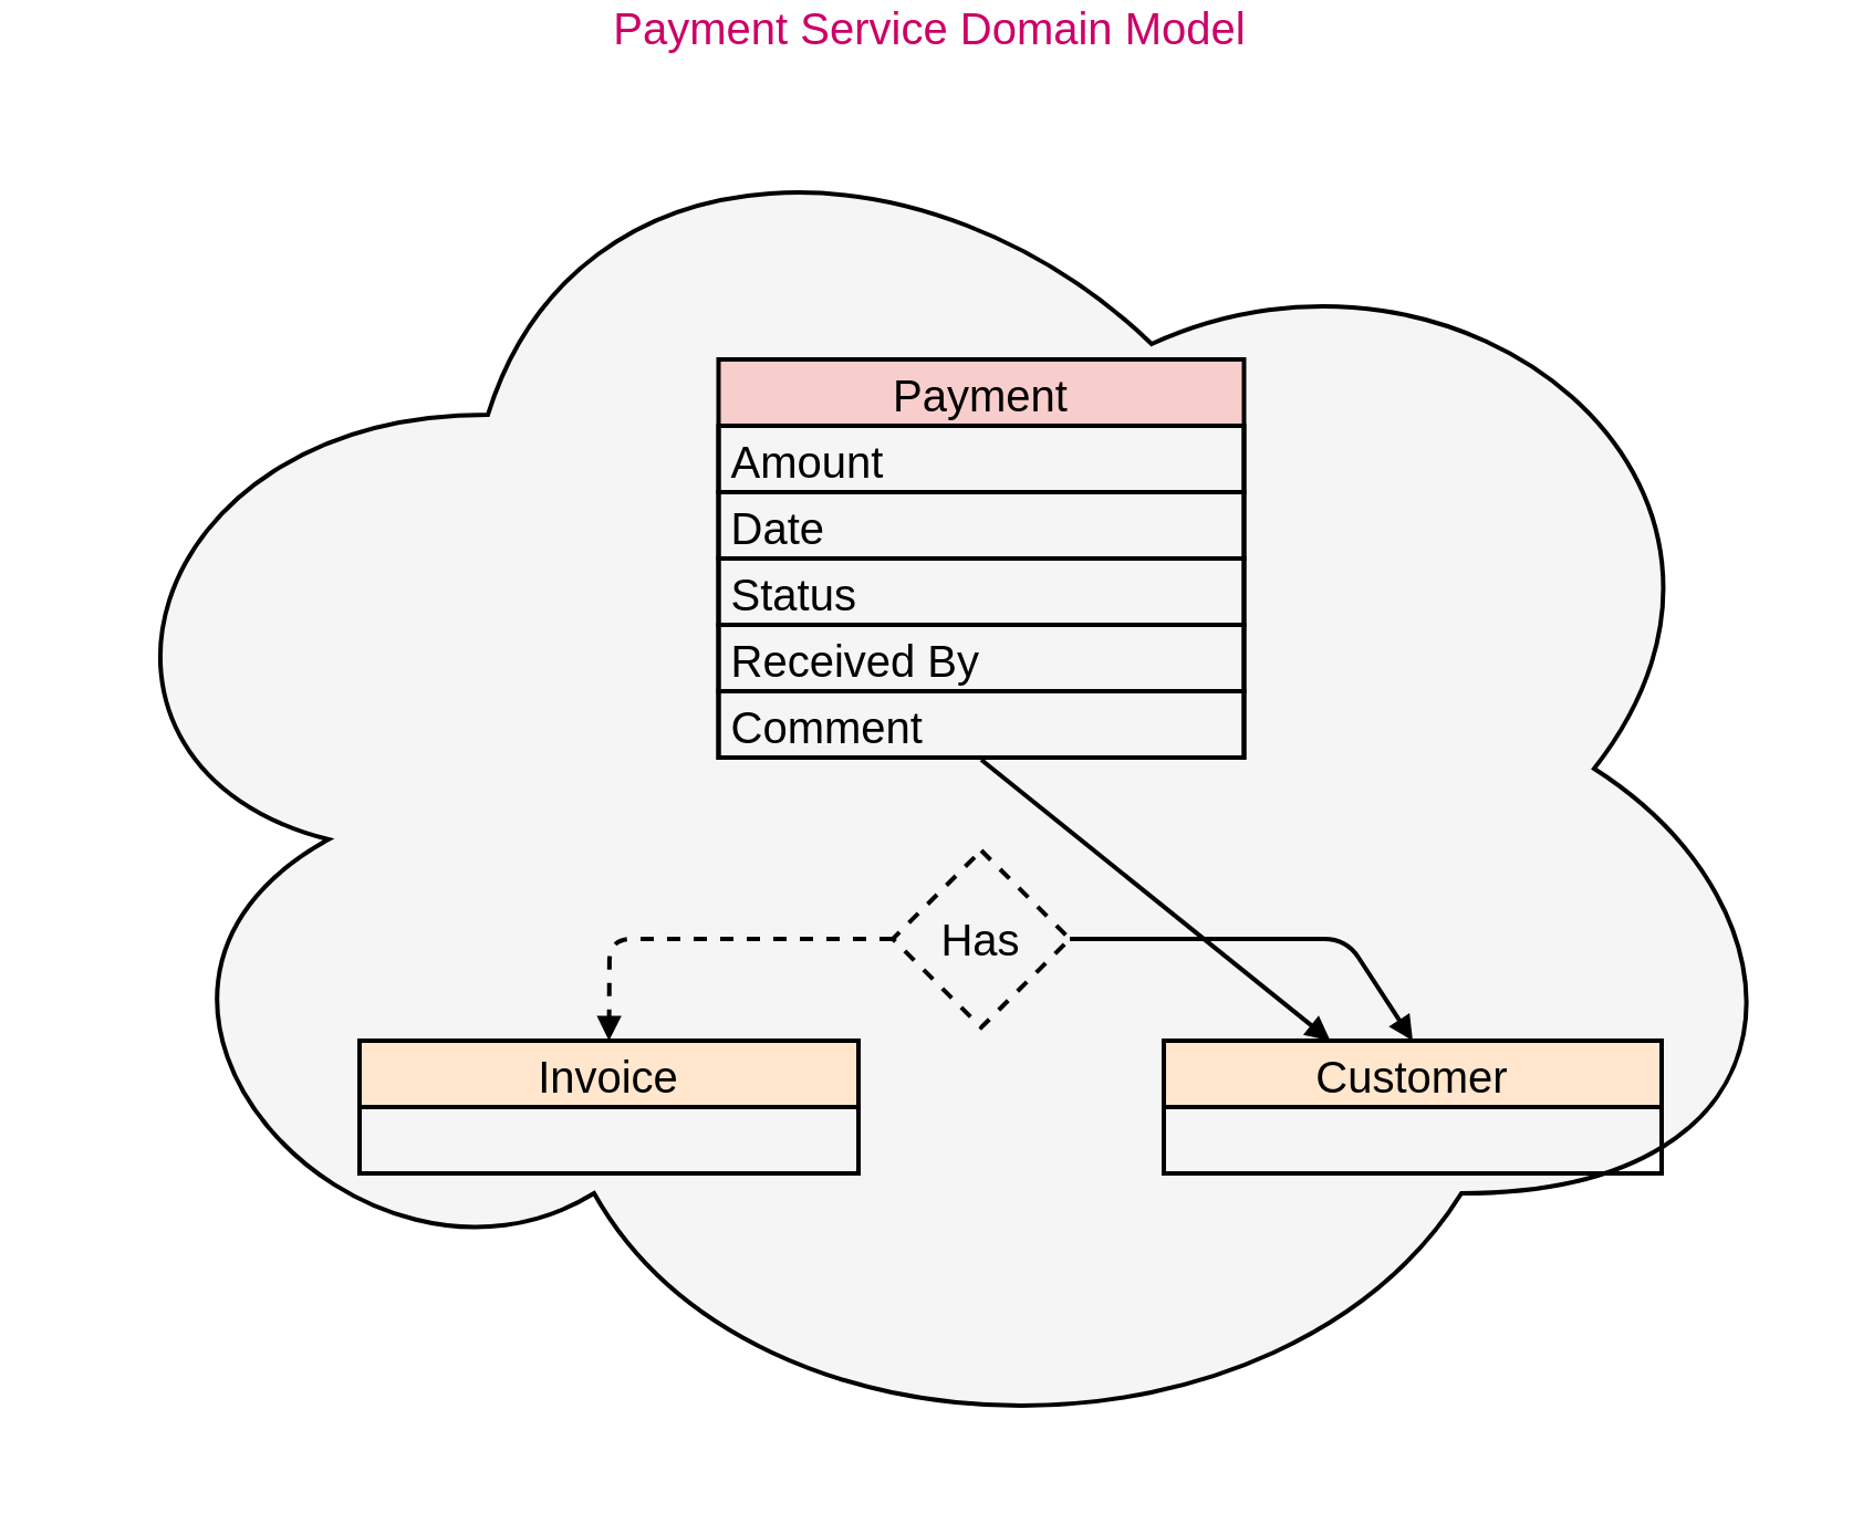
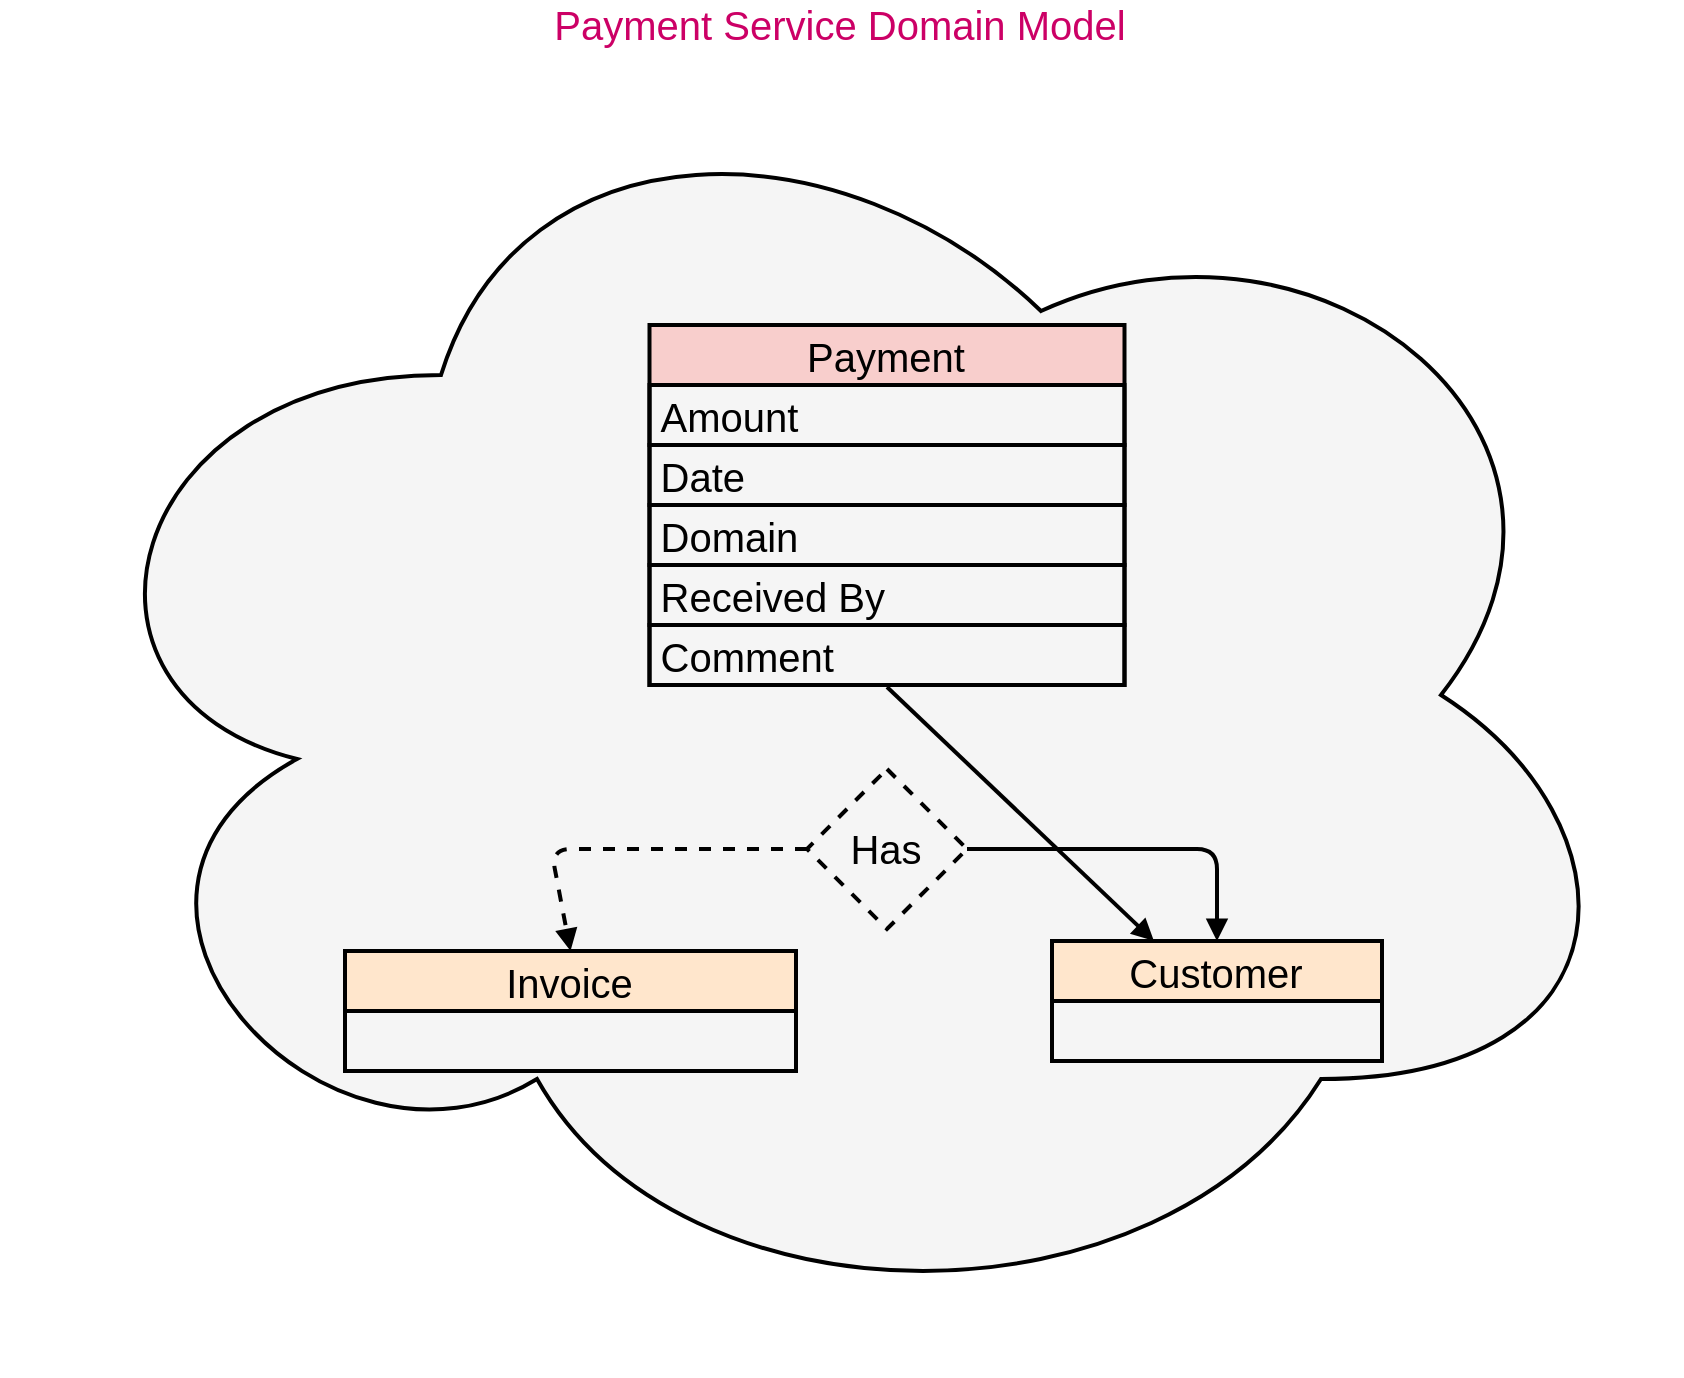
  <mxCell id="0" />
  <mxCell id="1" parent="0" />
  <mxCell id="2" value="Payment Service Domain Model" style="ellipse;shape=cloud;whiteSpace=wrap;html=1;fillColor=#f5f5f5;fontColor=#CC0066;strokeColor=#000000;strokeWidth=2;labelPosition=center;verticalLabelPosition=top;align=center;verticalAlign=bottom;fontSize=20;" parent="1" vertex="1"><mxGeometry x="20" y="20" width="800" height="640" as="geometry" /></mxCell>
  <mxCell id="3" value="Payment" style="swimlane;fontStyle=0;childLayout=stackLayout;horizontal=1;startSize=30;horizontalStack=0;resizeParent=1;resizeParentMax=0;resizeLast=0;collapsible=1;marginBottom=0;fillColor=#f8cecc;strokeColor=#000000;fontSize=20;strokeWidth=2;" parent="1" vertex="1"><mxGeometry x="324.25" y="155" width="237.5" height="180" as="geometry" /></mxCell>
  <mxCell id="4" value="Amount" style="text;strokeColor=#000000;fillColor=none;align=left;verticalAlign=middle;spacingLeft=4;spacingRight=4;overflow=hidden;points=[[0,0.5],[1,0.5]];portConstraint=eastwest;rotatable=0;fontSize=20;strokeWidth=2;" parent="3" vertex="1"><mxGeometry y="30" width="237.5" height="30" as="geometry" /></mxCell>
  <mxCell id="5" value="Date" style="text;strokeColor=#000000;fillColor=none;align=left;verticalAlign=middle;spacingLeft=4;spacingRight=4;overflow=hidden;points=[[0,0.5],[1,0.5]];portConstraint=eastwest;rotatable=0;fontSize=20;strokeWidth=2;" parent="3" vertex="1"><mxGeometry y="60" width="237.5" height="30" as="geometry" /></mxCell>
- <mxCell id="6" value="Status" style="text;strokeColor=#000000;fillColor=none;align=left;verticalAlign=middle;spacingLeft=4;spacingRight=4;overflow=hidden;points=[[0,0.5],[1,0.5]];portConstraint=eastwest;rotatable=0;fontSize=20;strokeWidth=2;" parent="3" vertex="1"><mxGeometry y="90" width="237.5" height="30" as="geometry" /></mxCell>
+ <mxCell id="6" value="Domain" style="text;strokeColor=#000000;fillColor=none;align=left;verticalAlign=middle;spacingLeft=4;spacingRight=4;overflow=hidden;points=[[0,0.5],[1,0.5]];portConstraint=eastwest;rotatable=0;fontSize=20;strokeWidth=2;" parent="3" vertex="1"><mxGeometry y="90" width="237.5" height="30" as="geometry" /></mxCell>
  <mxCell id="7" value="Received By" style="text;strokeColor=#000000;fillColor=none;align=left;verticalAlign=middle;spacingLeft=4;spacingRight=4;overflow=hidden;points=[[0,0.5],[1,0.5]];portConstraint=eastwest;rotatable=0;fontSize=20;strokeWidth=2;" parent="3" vertex="1"><mxGeometry y="120" width="237.5" height="30" as="geometry" /></mxCell>
  <mxCell id="8" value="Comment" style="text;strokeColor=#000000;fillColor=none;align=left;verticalAlign=middle;spacingLeft=4;spacingRight=4;overflow=hidden;points=[[0,0.5],[1,0.5]];portConstraint=eastwest;rotatable=0;fontSize=20;strokeWidth=2;" parent="3" vertex="1"><mxGeometry y="150" width="237.5" height="30" as="geometry" /></mxCell>
- <mxCell id="9" value="Invoice" style="swimlane;fontStyle=0;childLayout=stackLayout;horizontal=1;startSize=30;horizontalStack=0;resizeParent=1;resizeParentMax=0;resizeLast=0;collapsible=1;marginBottom=0;fillColor=#ffe6cc;strokeColor=#000000;fontSize=20;strokeWidth=2;" parent="1" vertex="1"><mxGeometry x="162" y="463" width="225.5" height="60" as="geometry" /></mxCell>
+ <mxCell id="9" value="Invoice" style="swimlane;fontStyle=0;childLayout=stackLayout;horizontal=1;startSize=30;horizontalStack=0;resizeParent=1;resizeParentMax=0;resizeLast=0;collapsible=1;marginBottom=0;fillColor=#ffe6cc;strokeColor=#000000;fontSize=20;strokeWidth=2;" parent="1" vertex="1"><mxGeometry x="172" y="468" width="225.5" height="60" as="geometry" /></mxCell>
  <mxCell id="10" style="edgeStyle=none;html=1;exitX=1;exitY=0.5;exitDx=0;exitDy=0;entryX=0.5;entryY=0;entryDx=0;entryDy=0;endArrow=block;endFill=1;strokeWidth=2;strokeColor=#000000;" parent="1" source="11" target="14" edge="1"><mxGeometry relative="1" as="geometry"><Array as="points"><mxPoint x="608" y="417" /></Array><mxPoint x="480" y="417" as="sourcePoint" /><mxPoint x="543.5" y="503" as="targetPoint" /></mxGeometry></mxCell>
  <mxCell id="11" value="Has" style="rhombus;whiteSpace=wrap;html=1;fontSize=20;fillColor=none;strokeWidth=2;strokeColor=#000000;dashed=1;" parent="1" vertex="1"><mxGeometry x="403" y="377" width="80" height="80" as="geometry" /></mxCell>
  <mxCell id="12" style="edgeStyle=none;html=1;fontSize=20;endArrow=block;endFill=1;strokeWidth=2;exitX=0.5;exitY=1.033;exitDx=0;exitDy=0;exitPerimeter=0;strokeColor=#000000;" parent="1" source="8" target="14" edge="1"><mxGeometry relative="1" as="geometry"><mxPoint x="443" y="343" as="sourcePoint" /></mxGeometry></mxCell>
  <mxCell id="13" style="edgeStyle=none;html=1;entryX=0.5;entryY=0;entryDx=0;entryDy=0;fontSize=20;endArrow=block;endFill=1;strokeWidth=2;exitX=0;exitY=0.5;exitDx=0;exitDy=0;strokeColor=#000000;dashed=1;" parent="1" source="11" target="9" edge="1"><mxGeometry relative="1" as="geometry"><mxPoint x="442" y="453" as="sourcePoint" /><mxPoint x="452" y="387" as="targetPoint" /><Array as="points"><mxPoint x="275" y="417" /></Array></mxGeometry></mxCell>
- <mxCell id="14" value="Customer" style="swimlane;fontStyle=0;childLayout=stackLayout;horizontal=1;startSize=30;horizontalStack=0;resizeParent=1;resizeParentMax=0;resizeLast=0;collapsible=1;marginBottom=0;fillColor=#ffe6cc;strokeColor=#000000;fontSize=20;strokeWidth=2;" parent="1" vertex="1"><mxGeometry x="525.5" y="463" width="225" height="60" as="geometry" /></mxCell>
+ <mxCell id="14" value="Customer" style="swimlane;fontStyle=0;childLayout=stackLayout;horizontal=1;startSize=30;horizontalStack=0;resizeParent=1;resizeParentMax=0;resizeLast=0;collapsible=1;marginBottom=0;fillColor=#ffe6cc;strokeColor=#000000;fontSize=20;strokeWidth=2;" parent="1" vertex="1"><mxGeometry x="525.5" y="463" width="165" height="60" as="geometry" /></mxCell>
